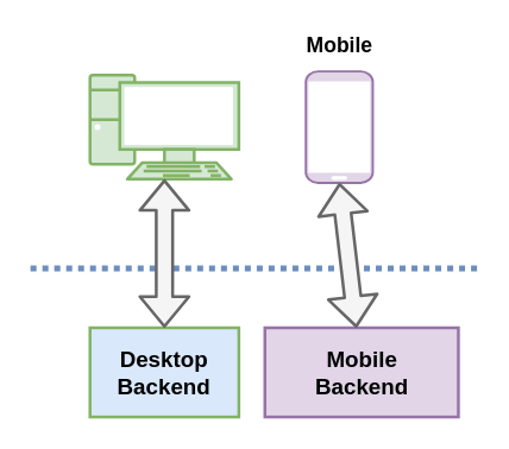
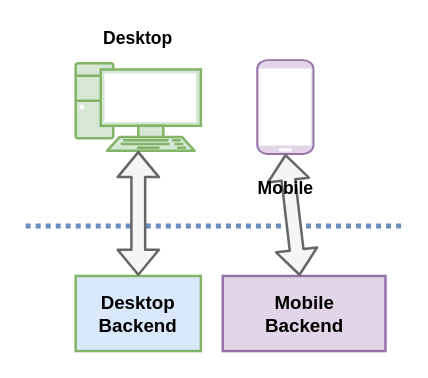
  <mxCell id="0" />
  <mxCell id="1" parent="0" />
  <mxCell id="2" value="&lt;font style=&quot;font-size: 15px&quot;&gt;&lt;b&gt;Desktop&lt;br&gt;Backend&lt;/b&gt;&lt;/font&gt;" style="rounded=0;whiteSpace=wrap;html=1;strokeWidth=2;fillColor=#dae8fc;strokeColor=#82b366;" vertex="1" parent="1"><mxGeometry x="60" y="220" width="100" height="60" as="geometry" /></mxCell>
  <mxCell id="3" value="&lt;font style=&quot;font-size: 15px&quot;&gt;&lt;b&gt;Mobile&lt;br&gt;Backend&lt;/b&gt;&lt;/font&gt;" style="rounded=0;whiteSpace=wrap;html=1;strokeWidth=2;fillColor=#e1d5e7;strokeColor=#9673a6;" vertex="1" parent="1"><mxGeometry x="177.5" y="220" width="130" height="60" as="geometry" /></mxCell>
  <mxCell id="4" value="" style="endArrow=none;dashed=1;html=1;strokeWidth=4;fillColor=#dae8fc;strokeColor=#6c8ebf;dashPattern=1 1;" edge="1" parent="1"><mxGeometry width="50" height="50" relative="1" as="geometry"><mxPoint x="20" y="180" as="sourcePoint" /><mxPoint x="320" y="180" as="targetPoint" /></mxGeometry></mxCell>
  <mxCell id="5" value="" style="verticalAlign=top;verticalLabelPosition=bottom;labelPosition=center;align=center;html=1;outlineConnect=0;fillColor=#d5e8d4;strokeColor=#82b366;gradientDirection=north;strokeWidth=2;shape=mxgraph.networks.pc;" vertex="1" parent="1"><mxGeometry x="60" y="50" width="100" height="70" as="geometry" /></mxCell>
  <mxCell id="6" value="" style="verticalAlign=top;verticalLabelPosition=bottom;labelPosition=center;align=center;html=1;outlineConnect=0;fillColor=#e1d5e7;strokeColor=#9673a6;gradientDirection=north;strokeWidth=2;shape=mxgraph.networks.mobile;" vertex="1" parent="1"><mxGeometry x="205" y="47.5" width="45" height="75" as="geometry" /></mxCell>
  <mxCell id="7" value="" style="shape=flexArrow;endArrow=classic;startArrow=classic;html=1;strokeWidth=2;entryX=0.5;entryY=1;entryDx=0;entryDy=0;entryPerimeter=0;fillColor=#f5f5f5;endSize=6;strokeColor=#666666;" edge="1" parent="1" source="2" target="5"><mxGeometry width="50" height="50" relative="1" as="geometry"><mxPoint x="20" y="350" as="sourcePoint" /><mxPoint x="70" y="300" as="targetPoint" /></mxGeometry></mxCell>
  <mxCell id="8" value="" style="shape=flexArrow;endArrow=classic;startArrow=classic;html=1;strokeWidth=2;entryX=0.5;entryY=1;entryDx=0;entryDy=0;entryPerimeter=0;fillColor=#f5f5f5;endSize=6;strokeColor=#666666;" edge="1" parent="1" source="3" target="6"><mxGeometry width="50" height="50" relative="1" as="geometry"><mxPoint x="340" y="240" as="sourcePoint" /><mxPoint x="340" y="140" as="targetPoint" /></mxGeometry></mxCell>
- <mxCell id="10" value="&lt;font style=&quot;font-size: 14px&quot;&gt;&lt;b&gt;Mobile&lt;/b&gt;&lt;/font&gt;" style="text;html=1;strokeColor=none;fillColor=none;align=center;verticalAlign=middle;whiteSpace=wrap;rounded=0;" vertex="1" parent="1"><mxGeometry x="197.5" y="20" width="60" height="20" as="geometry" /></mxCell>
+ <mxCell id="9" value="&lt;font style=&quot;font-size: 14px&quot;&gt;&lt;b&gt;Desktop&lt;/b&gt;&lt;/font&gt;" style="text;html=1;strokeColor=none;fillColor=none;align=center;verticalAlign=middle;whiteSpace=wrap;rounded=0;" vertex="1" parent="1"><mxGeometry x="80" y="20" width="60" height="20" as="geometry" /></mxCell>
+ <mxCell id="10" value="&lt;font style=&quot;font-size: 14px&quot;&gt;&lt;b&gt;Mobile&lt;/b&gt;&lt;/font&gt;" style="text;html=1;strokeColor=none;fillColor=none;align=center;verticalAlign=middle;whiteSpace=wrap;rounded=0;" vertex="1" parent="1"><mxGeometry x="197.5" y="140" width="60" height="20" as="geometry" /></mxCell>
